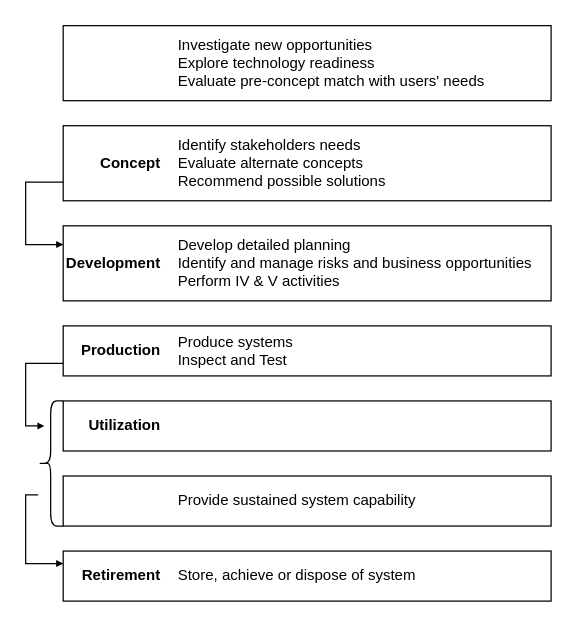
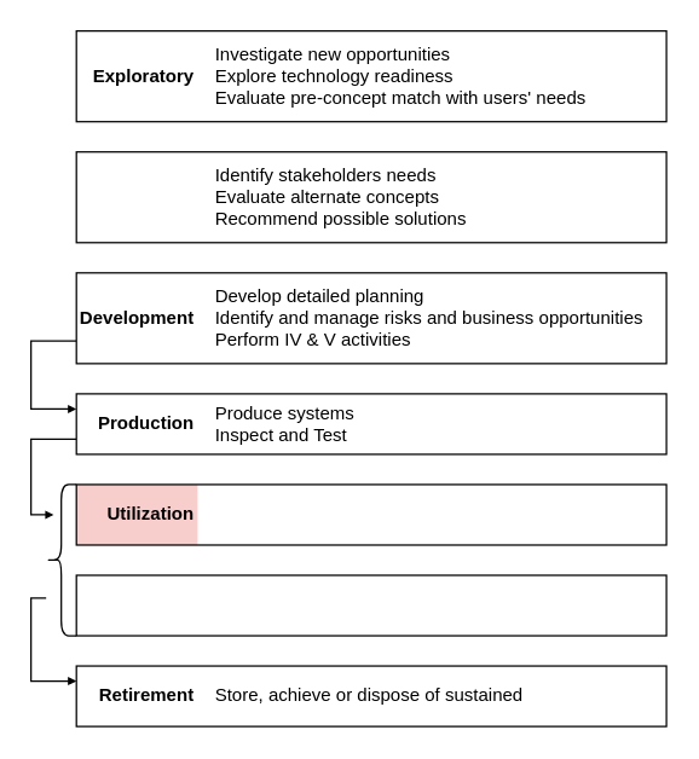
  <mxCell id="0" />
  <mxCell id="1" parent="0" />
  <mxCell id="2" value="Investigate new opportunities&lt;br&gt;Explore technology readiness&lt;br&gt;Evaluate pre-concept match with users' needs" style="rounded=0;whiteSpace=wrap;html=1;align=left;strokeColor=none;" vertex="1" parent="1"><mxGeometry x="140" y="20" width="300" height="60" as="geometry" /></mxCell>
  <mxCell id="3" value="Identify stakeholders needs&lt;br&gt;Evaluate alternate concepts&lt;br&gt;Recommend possible solutions" style="rounded=0;whiteSpace=wrap;html=1;align=left;strokeColor=none;" vertex="1" parent="1"><mxGeometry x="140" y="100" width="300" height="60" as="geometry" /></mxCell>
  <mxCell id="4" value="Develop detailed planning&lt;br&gt;Identify and manage risks and business opportunities&lt;br&gt;Perform IV &amp;amp; V activities" style="rounded=0;whiteSpace=wrap;html=1;align=left;strokeColor=none;" vertex="1" parent="1"><mxGeometry x="140" y="180" width="300" height="60" as="geometry" /></mxCell>
  <mxCell id="5" value="Produce systems&lt;br&gt;Inspect and Test" style="rounded=0;whiteSpace=wrap;html=1;align=left;strokeColor=none;" vertex="1" parent="1"><mxGeometry x="140" y="260" width="300" height="40" as="geometry" /></mxCell>
- <mxCell id="6" value="Provide sustained system capability" style="rounded=0;whiteSpace=wrap;html=1;align=left;strokeColor=none;" vertex="1" parent="1"><mxGeometry x="140" y="380" width="300" height="40" as="geometry" /></mxCell>
- <mxCell id="7" value="Store, achieve or dispose of system" style="rounded=0;whiteSpace=wrap;html=1;align=left;strokeColor=none;" vertex="1" parent="1"><mxGeometry x="140" y="440" width="300" height="40" as="geometry" /></mxCell>
- <mxCell id="9" style="edgeStyle=none;rounded=0;html=1;exitX=0;exitY=0.75;exitDx=0;exitDy=0;entryX=0;entryY=0.25;entryDx=0;entryDy=0;strokeColor=default;endArrow=block;endFill=1;startSize=3;endSize=3;" edge="1" parent="1" source="10" target="14"><mxGeometry relative="1" as="geometry"><Array as="points"><mxPoint x="20" y="145" /><mxPoint x="20" y="195" /></Array></mxGeometry></mxCell>
- <mxCell id="10" value="Concept" style="rounded=0;whiteSpace=wrap;html=1;fontStyle=1;align=right;strokeColor=none;" vertex="1" parent="1"><mxGeometry x="50" y="100" width="80" height="60" as="geometry" /></mxCell>
+ <mxCell id="7" value="Store, achieve or dispose of sustained" style="rounded=0;whiteSpace=wrap;html=1;align=left;strokeColor=none;" vertex="1" parent="1"><mxGeometry x="140" y="440" width="300" height="40" as="geometry" /></mxCell>
+ <mxCell id="8" value="Exploratory" style="rounded=0;whiteSpace=wrap;html=1;fontStyle=1;align=right;strokeColor=none;" vertex="1" parent="1"><mxGeometry x="50" y="20" width="80" height="60" as="geometry" /></mxCell>
  <mxCell id="11" style="edgeStyle=none;rounded=0;html=1;exitX=0;exitY=0.75;exitDx=0;exitDy=0;entryX=0.25;entryY=0.2;entryDx=0;entryDy=0;entryPerimeter=0;strokeColor=default;endArrow=block;endFill=1;startSize=3;endSize=3;" edge="1" parent="1" source="12" target="18"><mxGeometry relative="1" as="geometry"><Array as="points"><mxPoint x="20" y="290" /><mxPoint x="20" y="340" /></Array></mxGeometry></mxCell>
  <mxCell id="12" value="Production" style="rounded=0;whiteSpace=wrap;html=1;fontStyle=1;align=right;strokeColor=none;" vertex="1" parent="1"><mxGeometry x="50" y="260" width="80" height="40" as="geometry" /></mxCell>
+ <mxCell id="13" style="edgeStyle=none;rounded=0;html=1;exitX=0;exitY=0.75;exitDx=0;exitDy=0;entryX=0;entryY=0.25;entryDx=0;entryDy=0;strokeColor=default;endArrow=block;endFill=1;startSize=3;endSize=3;" edge="1" parent="1" source="14" target="12"><mxGeometry relative="1" as="geometry"><Array as="points"><mxPoint x="20" y="225" /><mxPoint x="20" y="270" /></Array></mxGeometry></mxCell>
  <mxCell id="14" value="Development" style="rounded=0;whiteSpace=wrap;html=1;fontStyle=1;align=right;strokeColor=none;" vertex="1" parent="1"><mxGeometry x="50" y="180" width="80" height="60" as="geometry" /></mxCell>
- <mxCell id="15" value="Utilization" style="rounded=0;whiteSpace=wrap;html=1;fontStyle=1;align=right;strokeColor=none;" vertex="1" parent="1"><mxGeometry x="50" y="320" width="80" height="40" as="geometry" /></mxCell>
+ <mxCell id="15" value="Utilization" style="rounded=0;whiteSpace=wrap;html=1;fontStyle=1;align=right;strokeColor=none;fillColor=#f8cecc;" vertex="1" parent="1"><mxGeometry x="50" y="320" width="80" height="40" as="geometry" /></mxCell>
  <mxCell id="16" value="Retirement" style="rounded=0;whiteSpace=wrap;html=1;fontStyle=1;align=right;strokeColor=none;" vertex="1" parent="1"><mxGeometry x="50" y="440" width="80" height="40" as="geometry" /></mxCell>
  <mxCell id="17" style="edgeStyle=none;rounded=0;html=1;exitX=0;exitY=0.75;exitDx=0;exitDy=0;entryX=0;entryY=0.25;entryDx=0;entryDy=0;strokeColor=default;endArrow=block;endFill=1;startSize=3;endSize=3;" edge="1" parent="1" source="18" target="16"><mxGeometry relative="1" as="geometry"><Array as="points"><mxPoint x="20" y="395" /><mxPoint x="20" y="450" /></Array></mxGeometry></mxCell>
  <mxCell id="18" value="" style="shape=curlyBracket;whiteSpace=wrap;html=1;rounded=1;labelPosition=left;verticalLabelPosition=middle;align=right;verticalAlign=middle;fillColor=none;" vertex="1" parent="1"><mxGeometry x="30" y="320" width="20" height="100" as="geometry" /></mxCell>
  <mxCell id="19" value="" style="rounded=0;whiteSpace=wrap;html=1;fillColor=none;" vertex="1" parent="1"><mxGeometry x="50" y="20" width="390" height="60" as="geometry" /></mxCell>
  <mxCell id="20" value="" style="rounded=0;whiteSpace=wrap;html=1;fillColor=none;" vertex="1" parent="1"><mxGeometry x="50" y="100" width="390" height="60" as="geometry" /></mxCell>
  <mxCell id="21" value="" style="rounded=0;whiteSpace=wrap;html=1;fillColor=none;" vertex="1" parent="1"><mxGeometry x="50" y="180" width="390" height="60" as="geometry" /></mxCell>
  <mxCell id="22" value="" style="rounded=0;whiteSpace=wrap;html=1;fillColor=none;" vertex="1" parent="1"><mxGeometry x="50" y="260" width="390" height="40" as="geometry" /></mxCell>
  <mxCell id="23" value="" style="rounded=0;whiteSpace=wrap;html=1;fillColor=none;" vertex="1" parent="1"><mxGeometry x="50" y="320" width="390" height="40" as="geometry" /></mxCell>
  <mxCell id="24" value="" style="rounded=0;whiteSpace=wrap;html=1;fillColor=none;" vertex="1" parent="1"><mxGeometry x="50" y="380" width="390" height="40" as="geometry" /></mxCell>
  <mxCell id="25" value="" style="rounded=0;whiteSpace=wrap;html=1;fillColor=none;" vertex="1" parent="1"><mxGeometry x="50" y="440" width="390" height="40" as="geometry" /></mxCell>
